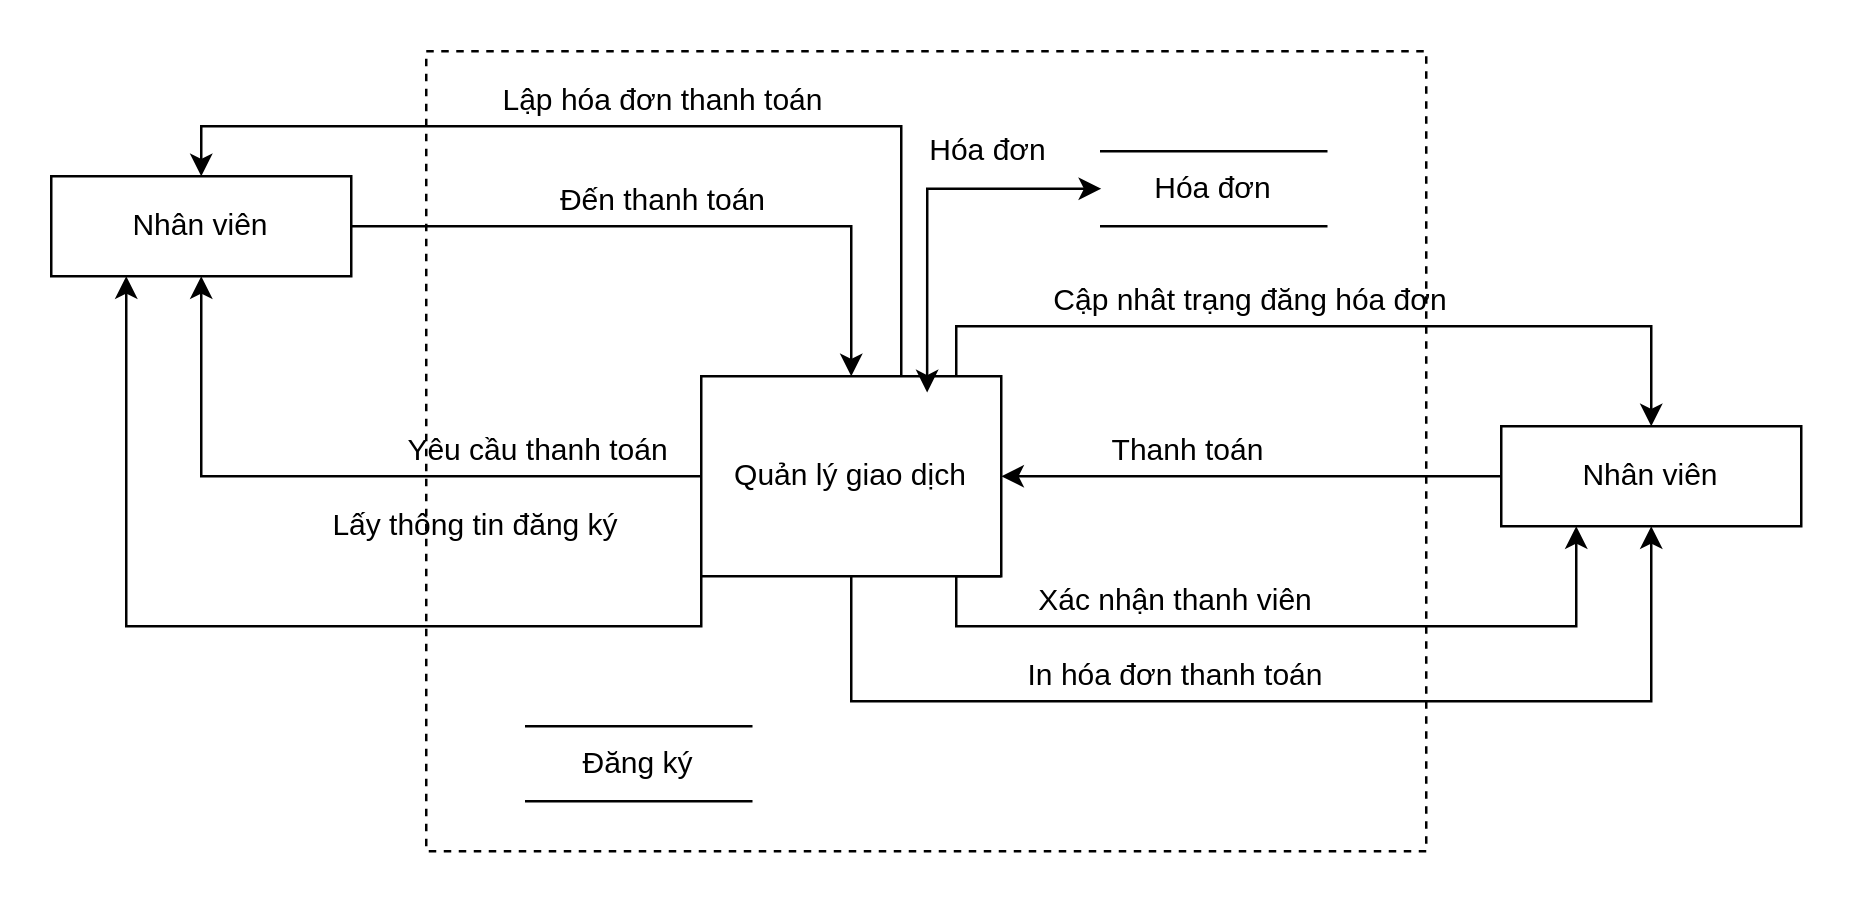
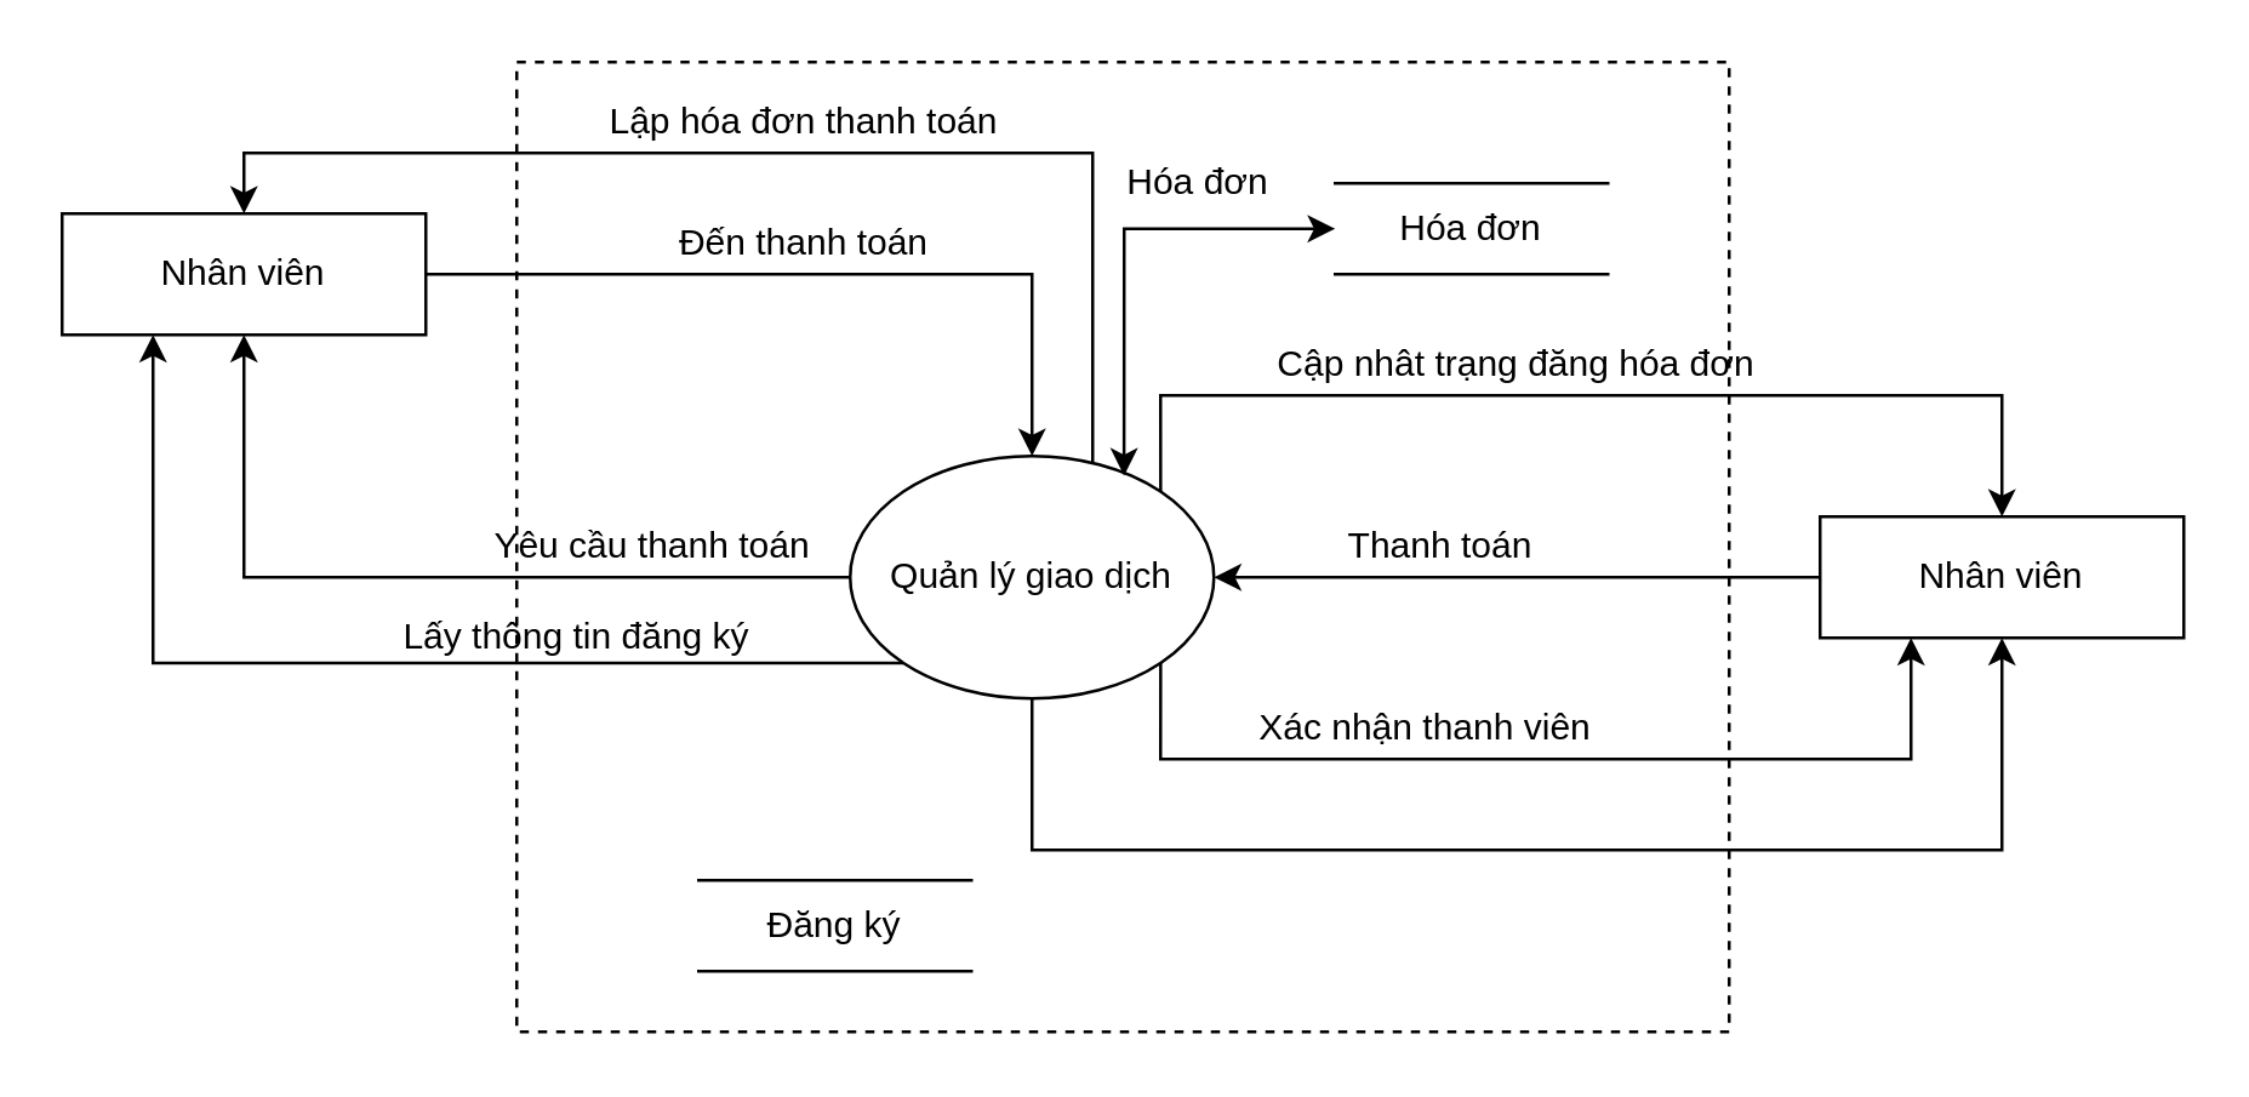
  <mxCell id="0" />
  <mxCell id="1" parent="0" />
  <mxCell id="2" style="edgeStyle=orthogonalEdgeStyle;rounded=0;orthogonalLoop=1;jettySize=auto;html=1;exitX=0;exitY=0.5;exitDx=0;exitDy=0;entryX=0.5;entryY=1;entryDx=0;entryDy=0;startArrow=none;startFill=0;endArrow=classic;endFill=1;strokeWidth=1;" edge="1" parent="1" source="8" target="10"><mxGeometry relative="1" as="geometry" /></mxCell>
  <mxCell id="3" style="edgeStyle=orthogonalEdgeStyle;rounded=0;orthogonalLoop=1;jettySize=auto;html=1;exitX=0;exitY=1;exitDx=0;exitDy=0;entryX=0.25;entryY=1;entryDx=0;entryDy=0;startArrow=none;startFill=0;endArrow=classic;endFill=1;strokeWidth=1;" edge="1" parent="1" source="8" target="10"><mxGeometry relative="1" as="geometry" /></mxCell>
  <mxCell id="4" style="edgeStyle=orthogonalEdgeStyle;rounded=0;orthogonalLoop=1;jettySize=auto;html=1;entryX=0.5;entryY=0;entryDx=0;entryDy=0;startArrow=none;startFill=0;endArrow=classic;endFill=1;strokeWidth=1;" edge="1" parent="1" source="8" target="10"><mxGeometry relative="1" as="geometry"><mxPoint x="360" y="140" as="sourcePoint" /><Array as="points"><mxPoint x="360" y="50" /><mxPoint x="80" y="50" /></Array></mxGeometry></mxCell>
  <mxCell id="5" style="edgeStyle=orthogonalEdgeStyle;rounded=0;orthogonalLoop=1;jettySize=auto;html=1;exitX=1;exitY=1;exitDx=0;exitDy=0;entryX=0.25;entryY=1;entryDx=0;entryDy=0;startArrow=none;startFill=0;endArrow=classic;endFill=1;strokeWidth=1;" edge="1" parent="1" source="8" target="15"><mxGeometry relative="1" as="geometry"><Array as="points"><mxPoint x="382" y="250" /><mxPoint x="630" y="250" /></Array></mxGeometry></mxCell>
  <mxCell id="6" style="edgeStyle=orthogonalEdgeStyle;rounded=0;orthogonalLoop=1;jettySize=auto;html=1;exitX=1;exitY=0;exitDx=0;exitDy=0;entryX=0.5;entryY=0;entryDx=0;entryDy=0;startArrow=none;startFill=0;endArrow=classic;endFill=1;strokeWidth=1;" edge="1" parent="1" source="8" target="15"><mxGeometry relative="1" as="geometry"><Array as="points"><mxPoint x="382" y="130" /><mxPoint x="660" y="130" /></Array></mxGeometry></mxCell>
  <mxCell id="7" style="edgeStyle=orthogonalEdgeStyle;rounded=0;orthogonalLoop=1;jettySize=auto;html=1;exitX=0.5;exitY=1;exitDx=0;exitDy=0;entryX=0.5;entryY=1;entryDx=0;entryDy=0;startArrow=none;startFill=0;endArrow=classic;endFill=1;strokeWidth=1;" edge="1" parent="1" source="8" target="15"><mxGeometry relative="1" as="geometry"><Array as="points"><mxPoint x="340" y="280" /><mxPoint x="660" y="280" /></Array></mxGeometry></mxCell>
- <mxCell id="8" value="Quản lý giao dịch" style="whiteSpace=wrap;html=1;glass=0;fillColor=#ffffff;gradientColor=none;rounded=0;" vertex="1" parent="1"><mxGeometry x="280" y="150" width="120" height="80" as="geometry" /></mxCell>
+ <mxCell id="8" value="Quản lý giao dịch" style="ellipse;whiteSpace=wrap;html=1;rounded=0;glass=0;fillColor=#ffffff;gradientColor=none;" vertex="1" parent="1"><mxGeometry x="280" y="150" width="120" height="80" as="geometry" /></mxCell>
  <mxCell id="9" style="edgeStyle=orthogonalEdgeStyle;rounded=0;orthogonalLoop=1;jettySize=auto;html=1;exitX=1;exitY=0.5;exitDx=0;exitDy=0;entryX=0.5;entryY=0;entryDx=0;entryDy=0;startArrow=none;startFill=0;endArrow=classic;endFill=1;strokeWidth=1;" edge="1" parent="1" source="10" target="8"><mxGeometry relative="1" as="geometry" /></mxCell>
  <mxCell id="10" value="Nhân viên" style="rounded=0;whiteSpace=wrap;html=1;glass=0;fillColor=#ffffff;gradientColor=none;" vertex="1" parent="1"><mxGeometry x="20" y="70" width="120" height="40" as="geometry" /></mxCell>
  <mxCell id="11" value="Yêu cầu thanh toán" style="text;html=1;strokeColor=none;fillColor=none;align=center;verticalAlign=middle;whiteSpace=wrap;rounded=0;glass=0;" vertex="1" parent="1"><mxGeometry x="160" y="170" width="110" height="20" as="geometry" /></mxCell>
  <mxCell id="12" value="Đến thanh toán" style="text;html=1;strokeColor=none;fillColor=none;align=center;verticalAlign=middle;whiteSpace=wrap;rounded=0;glass=0;" vertex="1" parent="1"><mxGeometry x="210" y="70" width="110" height="20" as="geometry" /></mxCell>
  <mxCell id="13" value="Lấy thông tin đăng ký" style="text;html=1;strokeColor=none;fillColor=none;align=center;verticalAlign=middle;whiteSpace=wrap;rounded=0;glass=0;" vertex="1" parent="1"><mxGeometry x="120" y="200" width="140" height="20" as="geometry" /></mxCell>
  <mxCell id="14" style="edgeStyle=orthogonalEdgeStyle;rounded=0;orthogonalLoop=1;jettySize=auto;html=1;exitX=0;exitY=0.5;exitDx=0;exitDy=0;entryX=1;entryY=0.5;entryDx=0;entryDy=0;startArrow=none;startFill=0;endArrow=classic;endFill=1;strokeWidth=1;" edge="1" parent="1" source="15" target="8"><mxGeometry relative="1" as="geometry" /></mxCell>
  <mxCell id="15" value="Nhân viên" style="rounded=0;whiteSpace=wrap;html=1;glass=0;fillColor=#ffffff;gradientColor=none;" vertex="1" parent="1"><mxGeometry x="600" y="170" width="120" height="40" as="geometry" /></mxCell>
  <mxCell id="16" value="Lập hóa đơn thanh toán" style="text;html=1;strokeColor=none;fillColor=none;align=center;verticalAlign=middle;whiteSpace=wrap;rounded=0;glass=0;" vertex="1" parent="1"><mxGeometry x="180" y="30" width="170" height="20" as="geometry" /></mxCell>
  <mxCell id="17" value="Thanh toán" style="text;html=1;strokeColor=none;fillColor=none;align=center;verticalAlign=middle;whiteSpace=wrap;rounded=0;glass=0;" vertex="1" parent="1"><mxGeometry x="420" y="170" width="110" height="20" as="geometry" /></mxCell>
  <mxCell id="18" value="Xác nhận thanh viên" style="text;html=1;strokeColor=none;fillColor=none;align=center;verticalAlign=middle;whiteSpace=wrap;rounded=0;glass=0;" vertex="1" parent="1"><mxGeometry x="400" y="230" width="140" height="20" as="geometry" /></mxCell>
  <mxCell id="19" value="Cập nhât trạng đăng hóa đơn" style="text;html=1;strokeColor=none;fillColor=none;align=center;verticalAlign=middle;whiteSpace=wrap;rounded=0;glass=0;" vertex="1" parent="1"><mxGeometry x="420" y="110" width="160" height="20" as="geometry" /></mxCell>
- <mxCell id="20" value="In hóa đơn thanh toán" style="text;html=1;strokeColor=none;fillColor=none;align=center;verticalAlign=middle;whiteSpace=wrap;rounded=0;glass=0;" vertex="1" parent="1"><mxGeometry x="400" y="260" width="140" height="20" as="geometry" /></mxCell>
  <mxCell id="21" style="edgeStyle=orthogonalEdgeStyle;rounded=0;orthogonalLoop=1;jettySize=auto;html=1;exitX=0;exitY=0.5;exitDx=0;exitDy=0;entryX=0.753;entryY=0.081;entryDx=0;entryDy=0;entryPerimeter=0;startArrow=classic;startFill=1;endArrow=classic;endFill=1;strokeWidth=1;" edge="1" parent="1" source="22" target="8"><mxGeometry relative="1" as="geometry" /></mxCell>
  <mxCell id="22" value="Hóa đơn" style="shape=partialRectangle;whiteSpace=wrap;html=1;left=0;right=0;fillColor=none;rounded=0;glass=0;" vertex="1" parent="1"><mxGeometry x="440" y="60" width="90" height="30" as="geometry" /></mxCell>
- <mxCell id="23" value="Đăng ký" style="shape=partialRectangle;whiteSpace=wrap;html=1;left=0;right=0;fillColor=none;rounded=0;glass=0;" vertex="1" parent="1"><mxGeometry x="210" y="290" width="90" height="30" as="geometry" /></mxCell>
+ <mxCell id="23" value="Đăng ký" style="shape=partialRectangle;whiteSpace=wrap;html=1;left=0;right=0;fillColor=none;rounded=0;glass=0;" vertex="1" parent="1"><mxGeometry x="230" y="290" width="90" height="30" as="geometry" /></mxCell>
  <mxCell id="24" value="Hóa đơn" style="text;html=1;strokeColor=none;fillColor=none;align=center;verticalAlign=middle;whiteSpace=wrap;rounded=0;glass=0;" vertex="1" parent="1"><mxGeometry x="370" y="50" width="50" height="20" as="geometry" /></mxCell>
  <mxCell id="25" value="" style="rounded=0;whiteSpace=wrap;html=1;glass=0;fillColor=none;gradientColor=none;dashed=1;" vertex="1" parent="1"><mxGeometry x="170" y="20" width="400" height="320" as="geometry" /></mxCell>
